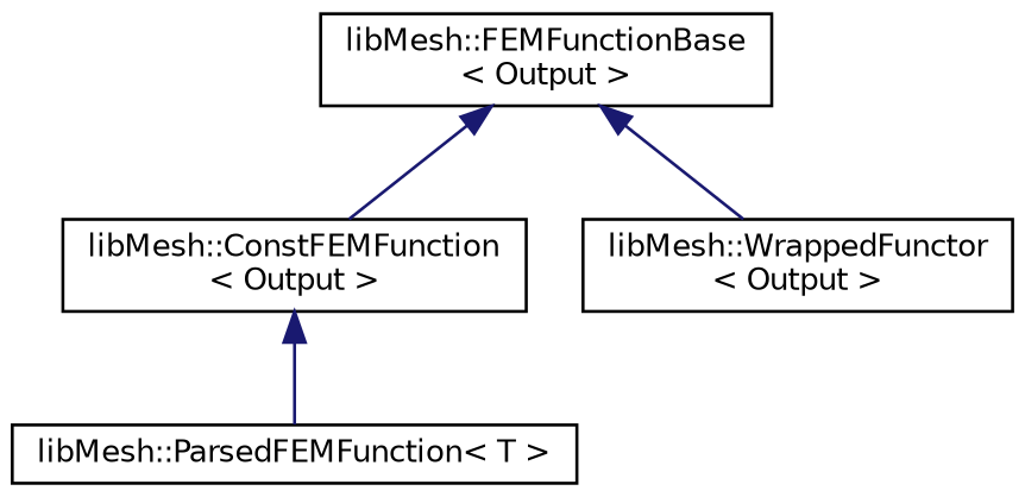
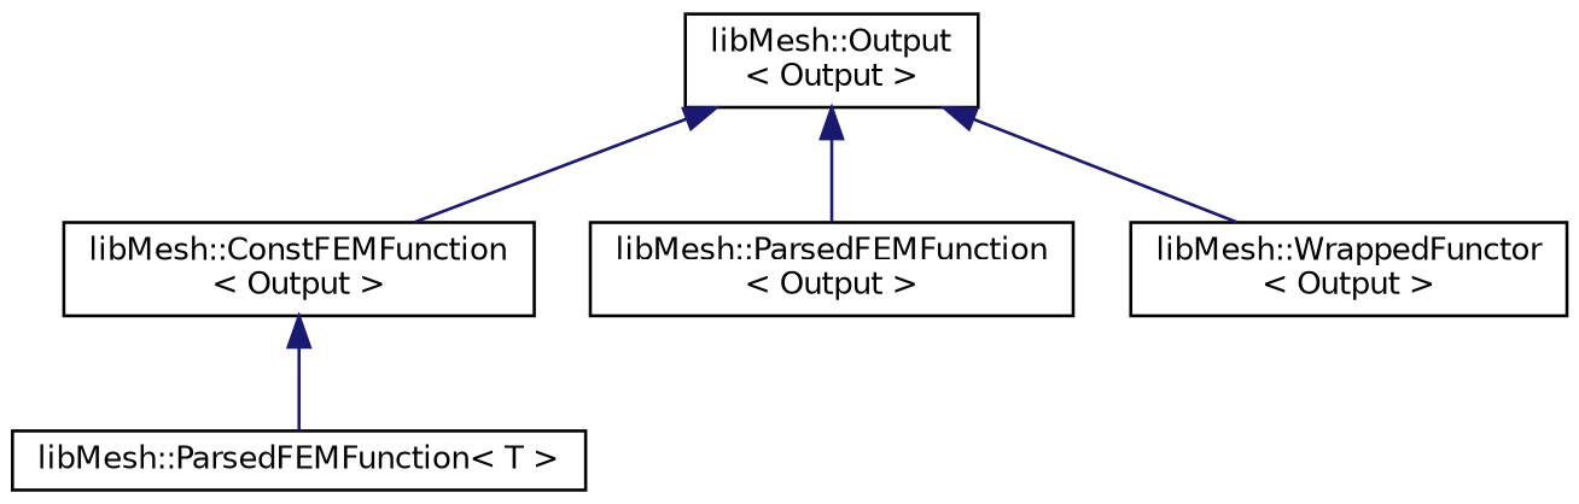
  digraph {
    rankdir=TB
    node [color=black fillcolor=white fontname=Helvetica fontsize=10 shape=record style=filled]
    edge [color=midnightblue dir=back fontname=Helvetica fontsize=10 labelfontname=Helvetica labelfontsize=10 style=solid]
-   n1 [height=0.2 label="libMesh::FEMFunctionBase\l\< Output \>" width=0.4]
+   n1 [height=0.2 label="libMesh::Output\l\< Output \>" width=0.4]
    n2 [height=0.2 label="libMesh::ConstFEMFunction\l\< Output \>" width=0.4]
+   n3 [height=0.2 label="libMesh::ParsedFEMFunction\l\< Output \>" width=0.4]
    n4 [height=0.2 label="libMesh::WrappedFunctor\l\< Output \>" width=0.4]
    n5 [height=0.2 label="libMesh::ParsedFEMFunction\< T \>" width=0.4]
    n1 -> n2
+   n1 -> n3
    n1 -> n4
    n2 -> n5
  }
